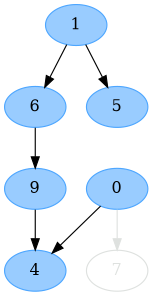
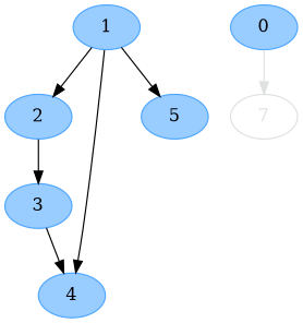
  digraph {
    node [color="#4da6ff" fillcolor="#99ccff" fontcolor=black style=filled]
    1
-   2 [label=6]
+   2
    4
    5
-   3 [label=9]
+   3
    n6 [label=0]
    7 [color="#DEE1DF" fontcolor="#DEE1DF" fillcolor="" style=""]
    1 -> 2
-   n6 -> 4
+   1 -> 4
    1 -> 5
    2 -> 3
    3 -> 4
    n6 -> 7 [color="#DEE1DF"]
  }
